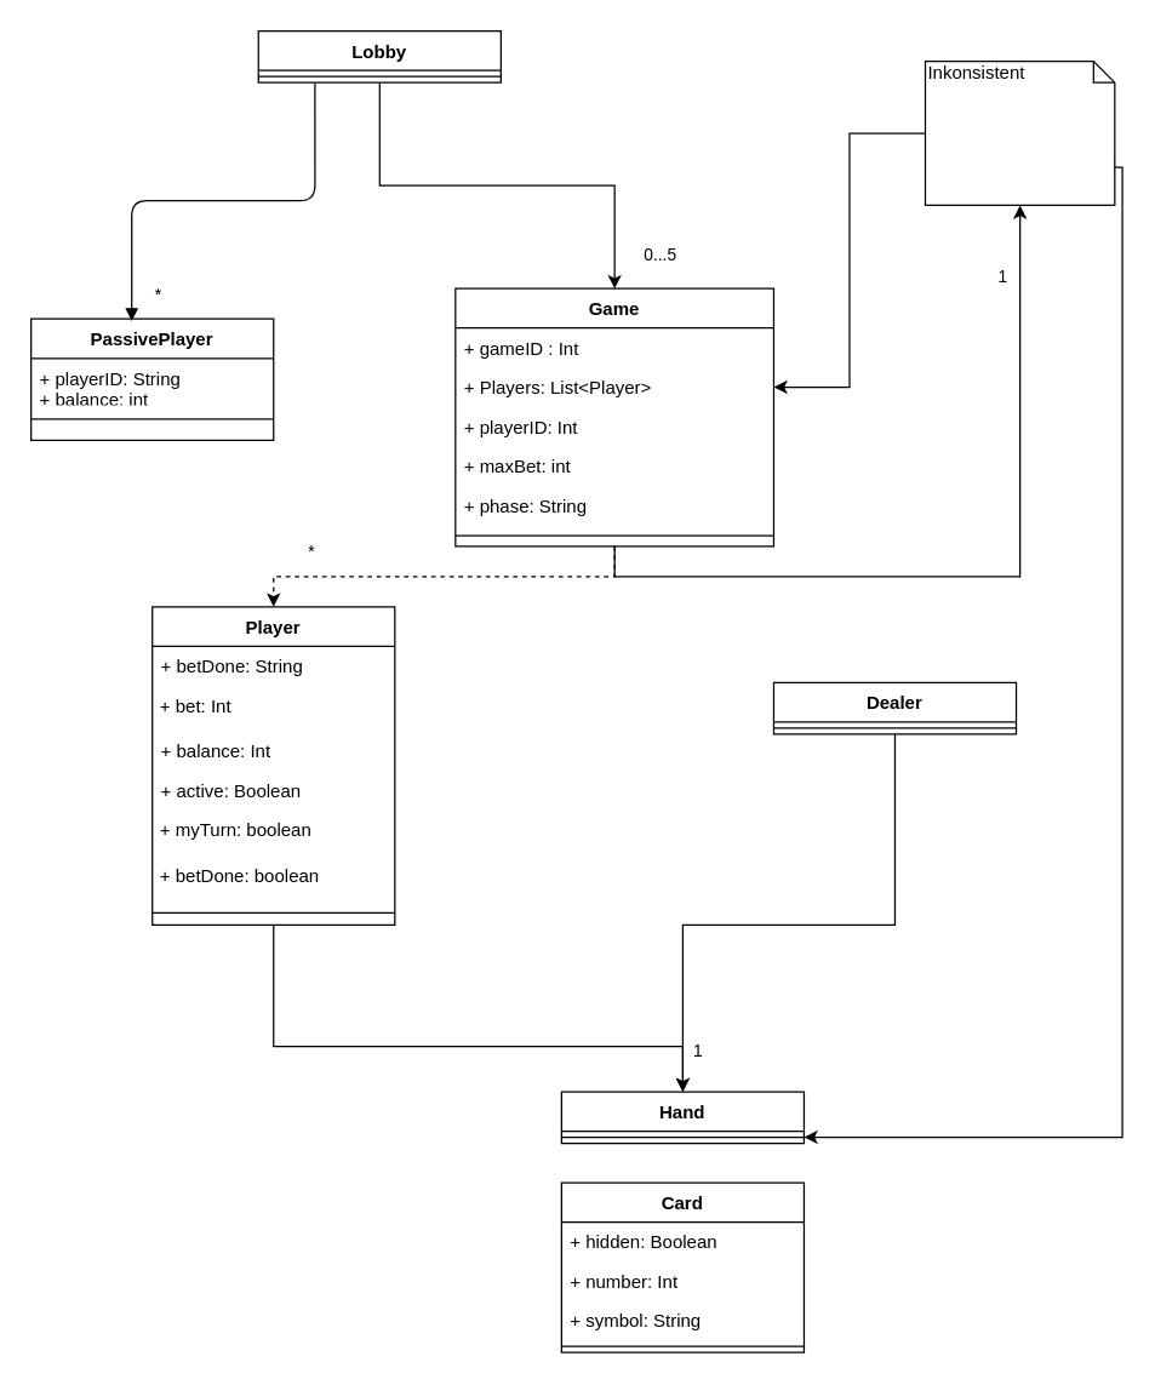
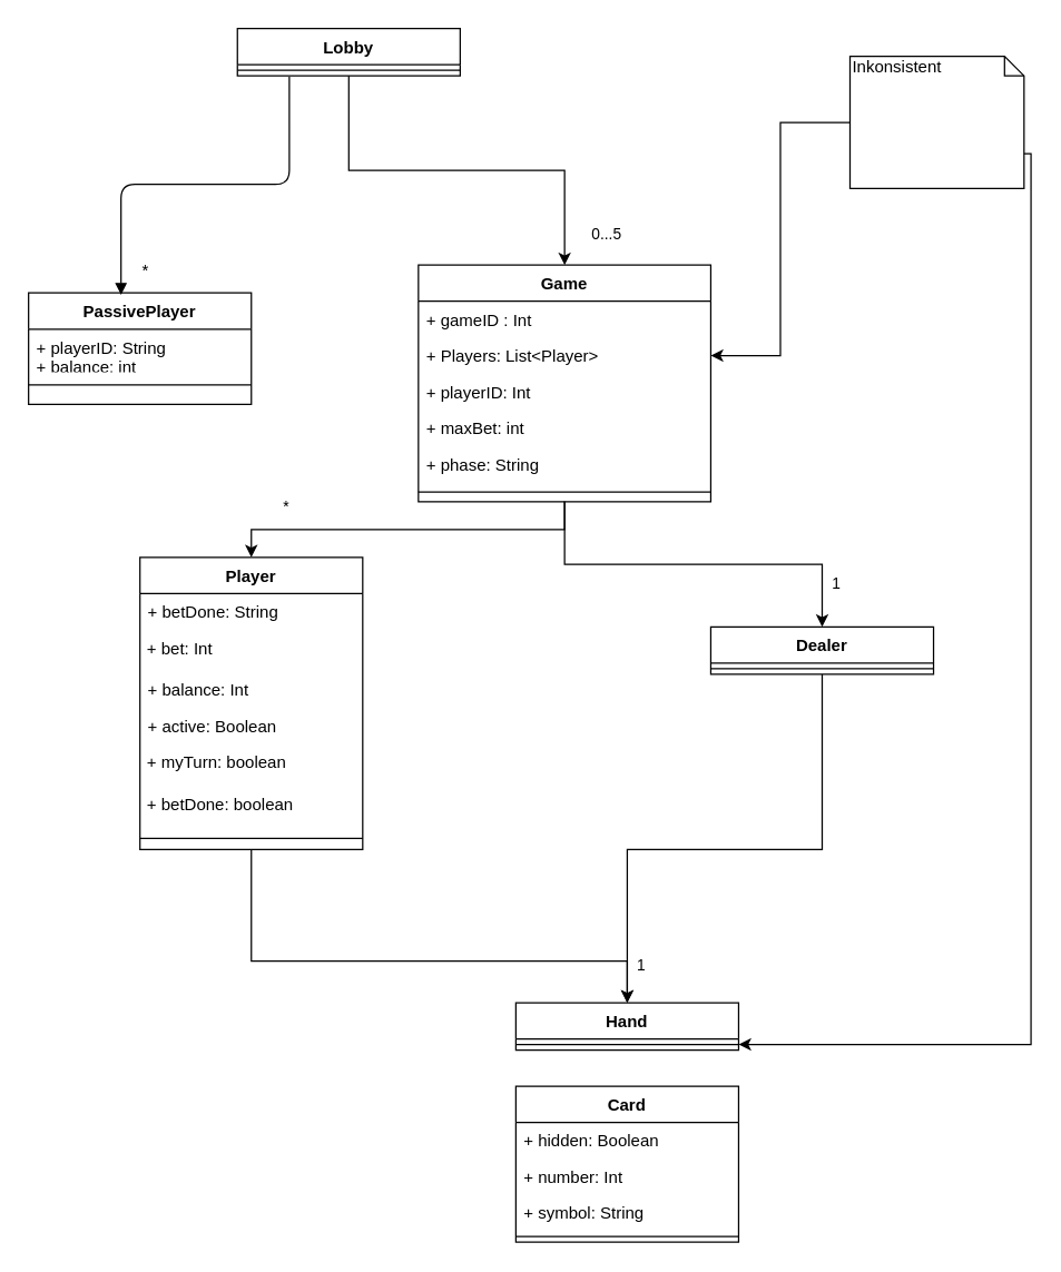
  <mxCell id="0" />
  <mxCell id="1" parent="0" />
- <mxCell id="2" value="&lt;span style=&quot;font-weight: normal&quot;&gt;*&lt;/span&gt;" style="edgeStyle=orthogonalEdgeStyle;rounded=0;orthogonalLoop=1;jettySize=auto;html=1;exitX=0.5;exitY=1;exitDx=0;exitDy=0;entryX=0.5;entryY=0;entryDx=0;entryDy=0;fontStyle=1;dashed=1;" parent="1" source="4" target="34" edge="1"><mxGeometry x="0.667" y="-11" relative="1" as="geometry"><mxPoint x="1" y="-5" as="offset" /></mxGeometry></mxCell>
- <mxCell id="3" value="1" style="edgeStyle=orthogonalEdgeStyle;rounded=0;orthogonalLoop=1;jettySize=auto;html=1;exitX=0.5;exitY=1;exitDx=0;exitDy=0;" parent="1" source="4" target="18" edge="1"><mxGeometry x="0.808" y="11" relative="1" as="geometry"><mxPoint x="-1" y="-5" as="offset" /></mxGeometry></mxCell>
+ <mxCell id="2" value="&lt;span style=&quot;font-weight: normal&quot;&gt;*&lt;/span&gt;" style="edgeStyle=orthogonalEdgeStyle;rounded=0;orthogonalLoop=1;jettySize=auto;html=1;exitX=0.5;exitY=1;exitDx=0;exitDy=0;entryX=0.5;entryY=0;entryDx=0;entryDy=0;fontStyle=1" parent="1" source="4" target="34" edge="1"><mxGeometry x="0.667" y="-11" relative="1" as="geometry"><mxPoint x="1" y="-5" as="offset" /></mxGeometry></mxCell>
+ <mxCell id="3" value="1" style="edgeStyle=orthogonalEdgeStyle;rounded=0;orthogonalLoop=1;jettySize=auto;html=1;exitX=0.5;exitY=1;exitDx=0;exitDy=0;entryX=0.5;entryY=0;entryDx=0;entryDy=0;" parent="1" source="4" target="30" edge="1"><mxGeometry x="0.808" y="11" relative="1" as="geometry"><mxPoint x="-1" y="-5" as="offset" /></mxGeometry></mxCell>
  <mxCell id="4" value="Game" style="swimlane;fontStyle=1;align=center;verticalAlign=top;childLayout=stackLayout;horizontal=1;startSize=26;horizontalStack=0;resizeParent=1;resizeLast=0;collapsible=1;marginBottom=0;rounded=0;shadow=0;strokeWidth=1;" parent="1" vertex="1"><mxGeometry x="300" y="190" width="210" height="170" as="geometry"><mxRectangle x="220" y="120" width="160" height="26" as="alternateBounds" /></mxGeometry></mxCell>
  <mxCell id="5" value="+ gameID : Int" style="text;align=left;verticalAlign=top;spacingLeft=4;spacingRight=4;overflow=hidden;rotatable=0;points=[[0,0.5],[1,0.5]];portConstraint=eastwest;" parent="4" vertex="1"><mxGeometry y="26" width="210" height="26" as="geometry" /></mxCell>
  <mxCell id="6" value="+ Players: List&lt;Player&gt;" style="text;align=left;verticalAlign=top;spacingLeft=4;spacingRight=4;overflow=hidden;rotatable=0;points=[[0,0.5],[1,0.5]];portConstraint=eastwest;rounded=0;shadow=0;html=0;" parent="4" vertex="1"><mxGeometry y="52" width="210" height="26" as="geometry" /></mxCell>
  <mxCell id="7" value="+ playerID: Int" style="text;align=left;verticalAlign=top;spacingLeft=4;spacingRight=4;overflow=hidden;rotatable=0;points=[[0,0.5],[1,0.5]];portConstraint=eastwest;rounded=0;shadow=0;html=0;" parent="4" vertex="1"><mxGeometry y="78" width="210" height="26" as="geometry" /></mxCell>
  <mxCell id="8" value="+ maxBet: int" style="text;strokeColor=none;fillColor=none;align=left;verticalAlign=top;spacingLeft=4;spacingRight=4;overflow=hidden;rotatable=0;points=[[0,0.5],[1,0.5]];portConstraint=eastwest;" parent="4" vertex="1"><mxGeometry y="104" width="210" height="26" as="geometry" /></mxCell>
  <mxCell id="9" value="+ phase: String" style="text;strokeColor=none;fillColor=none;align=left;verticalAlign=top;spacingLeft=4;spacingRight=4;overflow=hidden;rotatable=0;points=[[0,0.5],[1,0.5]];portConstraint=eastwest;" vertex="1" parent="4"><mxGeometry y="130" width="210" height="26" as="geometry" /></mxCell>
  <mxCell id="10" value="" style="line;html=1;strokeWidth=1;align=left;verticalAlign=middle;spacingTop=-1;spacingLeft=3;spacingRight=3;rotatable=0;labelPosition=right;points=[];portConstraint=eastwest;" parent="4" vertex="1"><mxGeometry y="156" width="210" height="14" as="geometry" /></mxCell>
  <mxCell id="11" style="edgeStyle=orthogonalEdgeStyle;rounded=0;orthogonalLoop=1;jettySize=auto;html=1;exitX=0.5;exitY=1;exitDx=0;exitDy=0;entryX=0.5;entryY=0;entryDx=0;entryDy=0;" parent="1" source="34" target="32" edge="1"><mxGeometry relative="1" as="geometry"><Array as="points"><mxPoint x="180" y="690" /><mxPoint x="450" y="690" /></Array></mxGeometry></mxCell>
  <mxCell id="12" value="1" style="edgeStyle=orthogonalEdgeStyle;rounded=0;orthogonalLoop=1;jettySize=auto;html=1;exitX=0.5;exitY=1;exitDx=0;exitDy=0;entryX=0.5;entryY=0;entryDx=0;entryDy=0;" parent="1" source="30" target="32" edge="1"><mxGeometry x="0.855" y="10" relative="1" as="geometry"><Array as="points"><mxPoint x="590" y="610" /><mxPoint x="450" y="610" /></Array><mxPoint as="offset" /></mxGeometry></mxCell>
  <mxCell id="13" value="0...5" style="edgeStyle=orthogonalEdgeStyle;rounded=0;orthogonalLoop=1;jettySize=auto;html=1;exitX=0.5;exitY=1;exitDx=0;exitDy=0;entryX=0.5;entryY=0;entryDx=0;entryDy=0;" parent="1" source="14" target="4" edge="1"><mxGeometry x="0.85" y="30" relative="1" as="geometry"><mxPoint as="offset" /></mxGeometry></mxCell>
  <mxCell id="14" value="Lobby" style="swimlane;fontStyle=1;align=center;verticalAlign=top;childLayout=stackLayout;horizontal=1;startSize=26;horizontalStack=0;resizeParent=1;resizeParentMax=0;resizeLast=0;collapsible=1;marginBottom=0;" parent="1" vertex="1"><mxGeometry x="170" y="20" width="160" height="34" as="geometry" /></mxCell>
  <mxCell id="15" value="" style="line;strokeWidth=1;fillColor=none;align=left;verticalAlign=middle;spacingTop=-1;spacingLeft=3;spacingRight=3;rotatable=0;labelPosition=right;points=[];portConstraint=eastwest;" parent="14" vertex="1"><mxGeometry y="26" width="160" height="8" as="geometry" /></mxCell>
  <mxCell id="16" style="edgeStyle=orthogonalEdgeStyle;rounded=0;orthogonalLoop=1;jettySize=auto;html=1;exitX=0;exitY=0.5;exitDx=0;exitDy=0;exitPerimeter=0;entryX=1;entryY=0.5;entryDx=0;entryDy=0;" parent="1" source="18" target="6" edge="1"><mxGeometry relative="1" as="geometry" /></mxCell>
  <mxCell id="17" style="edgeStyle=orthogonalEdgeStyle;rounded=0;orthogonalLoop=1;jettySize=auto;html=1;exitX=1;exitY=0.714;exitDx=0;exitDy=0;exitPerimeter=0;entryX=1;entryY=0.5;entryDx=0;entryDy=0;entryPerimeter=0;" parent="1" source="18" target="33" edge="1"><mxGeometry relative="1" as="geometry"><Array as="points"><mxPoint x="710" y="110" /><mxPoint x="740" y="110" /><mxPoint x="740" y="750" /></Array></mxGeometry></mxCell>
  <mxCell id="18" value="Inkonsistent" style="shape=note;whiteSpace=wrap;html=1;size=14;verticalAlign=top;align=left;spacingTop=-6;" parent="1" vertex="1"><mxGeometry x="610" y="40" width="125" height="95" as="geometry" /></mxCell>
  <mxCell id="19" value="PassivePlayer" style="swimlane;fontStyle=1;align=center;verticalAlign=top;childLayout=stackLayout;horizontal=1;startSize=26;horizontalStack=0;resizeParent=1;resizeParentMax=0;resizeLast=0;collapsible=1;marginBottom=0;" vertex="1" parent="1"><mxGeometry x="20" y="210" width="160" height="80" as="geometry" /></mxCell>
  <mxCell id="20" value="+ playerID: String&#10;+ balance: int&#10;" style="text;strokeColor=none;fillColor=none;align=left;verticalAlign=top;spacingLeft=4;spacingRight=4;overflow=hidden;rotatable=0;points=[[0,0.5],[1,0.5]];portConstraint=eastwest;" vertex="1" parent="19"><mxGeometry y="26" width="160" height="26" as="geometry" /></mxCell>
  <mxCell id="21" value="" style="line;strokeWidth=1;fillColor=none;align=left;verticalAlign=middle;spacingTop=-1;spacingLeft=3;spacingRight=3;rotatable=0;labelPosition=right;points=[];portConstraint=eastwest;" vertex="1" parent="19"><mxGeometry y="52" width="160" height="28" as="geometry" /></mxCell>
  <mxCell id="22" value="" style="endArrow=block;endFill=1;html=1;edgeStyle=orthogonalEdgeStyle;align=left;verticalAlign=top;exitX=0.233;exitY=1.075;exitDx=0;exitDy=0;exitPerimeter=0;entryX=0.415;entryY=0.017;entryDx=0;entryDy=0;entryPerimeter=0;" edge="1" parent="1" source="15" target="19"><mxGeometry x="-1" relative="1" as="geometry"><mxPoint x="110" y="120" as="sourcePoint" /><mxPoint x="270" y="120" as="targetPoint" /></mxGeometry></mxCell>
  <mxCell id="23" value="" style="resizable=0;html=1;align=left;verticalAlign=bottom;labelBackgroundColor=#ffffff;fontSize=10;" connectable="0" vertex="1" parent="22"><mxGeometry x="-1" relative="1" as="geometry" /></mxCell>
  <mxCell id="24" value="*" style="text;html=1;" vertex="1" parent="1"><mxGeometry x="100" y="180" width="50" height="30" as="geometry" /></mxCell>
  <mxCell id="25" value="Card" style="swimlane;fontStyle=1;align=center;verticalAlign=top;childLayout=stackLayout;horizontal=1;startSize=26;horizontalStack=0;resizeParent=1;resizeParentMax=0;resizeLast=0;collapsible=1;marginBottom=0;" parent="1" vertex="1"><mxGeometry x="370" y="780" width="160" height="112" as="geometry" /></mxCell>
  <mxCell id="26" value="+ hidden: Boolean" style="text;strokeColor=none;fillColor=none;align=left;verticalAlign=top;spacingLeft=4;spacingRight=4;overflow=hidden;rotatable=0;points=[[0,0.5],[1,0.5]];portConstraint=eastwest;" parent="25" vertex="1"><mxGeometry y="26" width="160" height="26" as="geometry" /></mxCell>
  <mxCell id="27" value="+ number: Int" style="text;strokeColor=none;fillColor=none;align=left;verticalAlign=top;spacingLeft=4;spacingRight=4;overflow=hidden;rotatable=0;points=[[0,0.5],[1,0.5]];portConstraint=eastwest;" parent="25" vertex="1"><mxGeometry y="52" width="160" height="26" as="geometry" /></mxCell>
  <mxCell id="28" value="+ symbol: String" style="text;strokeColor=none;fillColor=none;align=left;verticalAlign=top;spacingLeft=4;spacingRight=4;overflow=hidden;rotatable=0;points=[[0,0.5],[1,0.5]];portConstraint=eastwest;" parent="25" vertex="1"><mxGeometry y="78" width="160" height="26" as="geometry" /></mxCell>
  <mxCell id="29" value="" style="line;strokeWidth=1;fillColor=none;align=left;verticalAlign=middle;spacingTop=-1;spacingLeft=3;spacingRight=3;rotatable=0;labelPosition=right;points=[];portConstraint=eastwest;" parent="25" vertex="1"><mxGeometry y="104" width="160" height="8" as="geometry" /></mxCell>
  <mxCell id="30" value="Dealer" style="swimlane;fontStyle=1;align=center;verticalAlign=top;childLayout=stackLayout;horizontal=1;startSize=26;horizontalStack=0;resizeParent=1;resizeParentMax=0;resizeLast=0;collapsible=1;marginBottom=0;" parent="1" vertex="1"><mxGeometry x="510" y="450" width="160" height="34" as="geometry" /></mxCell>
  <mxCell id="31" value="" style="line;strokeWidth=1;fillColor=none;align=left;verticalAlign=middle;spacingTop=-1;spacingLeft=3;spacingRight=3;rotatable=0;labelPosition=right;points=[];portConstraint=eastwest;" parent="30" vertex="1"><mxGeometry y="26" width="160" height="8" as="geometry" /></mxCell>
  <mxCell id="32" value="Hand" style="swimlane;fontStyle=1;align=center;verticalAlign=top;childLayout=stackLayout;horizontal=1;startSize=26;horizontalStack=0;resizeParent=1;resizeParentMax=0;resizeLast=0;collapsible=1;marginBottom=0;" parent="1" vertex="1"><mxGeometry x="370" y="720" width="160" height="34" as="geometry" /></mxCell>
  <mxCell id="33" value="" style="line;strokeWidth=1;fillColor=none;align=left;verticalAlign=middle;spacingTop=-1;spacingLeft=3;spacingRight=3;rotatable=0;labelPosition=right;points=[];portConstraint=eastwest;" parent="32" vertex="1"><mxGeometry y="26" width="160" height="8" as="geometry" /></mxCell>
  <mxCell id="34" value="Player" style="swimlane;fontStyle=1;align=center;verticalAlign=top;childLayout=stackLayout;horizontal=1;startSize=26;horizontalStack=0;resizeParent=1;resizeParentMax=0;resizeLast=0;collapsible=1;marginBottom=0;" parent="1" vertex="1"><mxGeometry x="100" y="400" width="160" height="210" as="geometry" /></mxCell>
  <mxCell id="35" value="+ betDone: String" style="text;strokeColor=none;fillColor=none;align=left;verticalAlign=top;spacingLeft=4;spacingRight=4;overflow=hidden;rotatable=0;points=[[0,0.5],[1,0.5]];portConstraint=eastwest;" parent="34" vertex="1"><mxGeometry y="26" width="160" height="26" as="geometry" /></mxCell>
  <mxCell id="36" value="&amp;nbsp;+ bet: Int" style="text;html=1;" parent="34" vertex="1"><mxGeometry y="52" width="160" height="30" as="geometry" /></mxCell>
  <mxCell id="37" value="+ balance: Int" style="text;strokeColor=none;fillColor=none;align=left;verticalAlign=top;spacingLeft=4;spacingRight=4;overflow=hidden;rotatable=0;points=[[0,0.5],[1,0.5]];portConstraint=eastwest;" parent="34" vertex="1"><mxGeometry y="82" width="160" height="26" as="geometry" /></mxCell>
  <mxCell id="38" value="+ active: Boolean" style="text;strokeColor=none;fillColor=none;align=left;verticalAlign=top;spacingLeft=4;spacingRight=4;overflow=hidden;rotatable=0;points=[[0,0.5],[1,0.5]];portConstraint=eastwest;" parent="34" vertex="1"><mxGeometry y="108" width="160" height="26" as="geometry" /></mxCell>
  <mxCell id="39" value="&amp;nbsp;+ myTurn: boolean" style="text;html=1;" vertex="1" parent="34"><mxGeometry y="134" width="160" height="30" as="geometry" /></mxCell>
  <mxCell id="40" value="&amp;nbsp;+ betDone: boolean" style="text;html=1;" vertex="1" parent="34"><mxGeometry y="164" width="160" height="30" as="geometry" /></mxCell>
  <mxCell id="41" value="" style="line;strokeWidth=1;fillColor=none;align=left;verticalAlign=middle;spacingTop=-1;spacingLeft=3;spacingRight=3;rotatable=0;labelPosition=right;points=[];portConstraint=eastwest;" parent="34" vertex="1"><mxGeometry y="194" width="160" height="16" as="geometry" /></mxCell>
